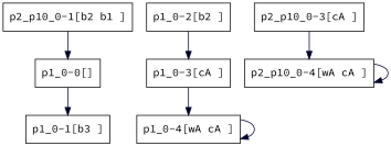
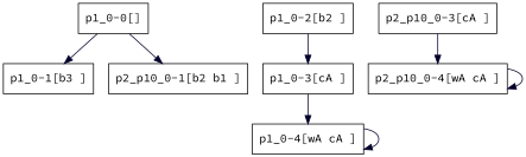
  digraph {
    fontname="Source Code Pro"
    node [fontname="Source Code Pro" shape=box]
    edge [color="#00002A" fontname="Source Code Pro"]
    "p1_0-0[]"
    "p1_0-1[b3 ]"
    "p2_p10_0-1[b2 b1 ]"
    "p1_0-2[b2 ]"
    "p1_0-3[cA ]"
    "p1_0-4[wA cA ]"
    "p2_p10_0-3[cA ]"
    "p2_p10_0-4[wA cA ]"
    "p1_0-0[]" -> "p1_0-1[b3 ]"
-   "p2_p10_0-1[b2 b1 ]" -> "p1_0-0[]"
+   "p1_0-0[]" -> "p2_p10_0-1[b2 b1 ]"
    "p1_0-2[b2 ]" -> "p1_0-3[cA ]"
    "p1_0-3[cA ]" -> "p1_0-4[wA cA ]"
    "p1_0-4[wA cA ]" -> "p1_0-4[wA cA ]"
    "p2_p10_0-3[cA ]" -> "p2_p10_0-4[wA cA ]"
    "p2_p10_0-4[wA cA ]" -> "p2_p10_0-4[wA cA ]"
  }
